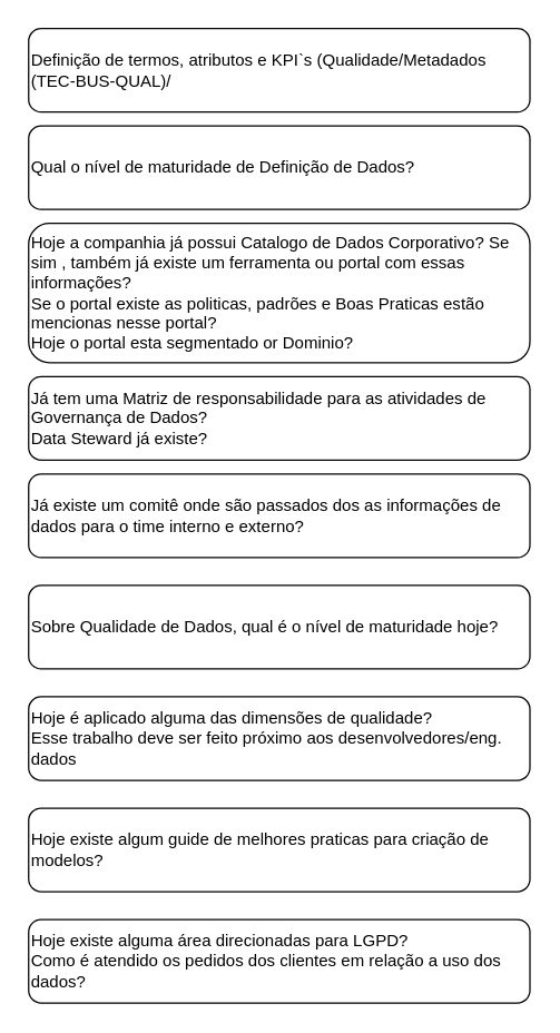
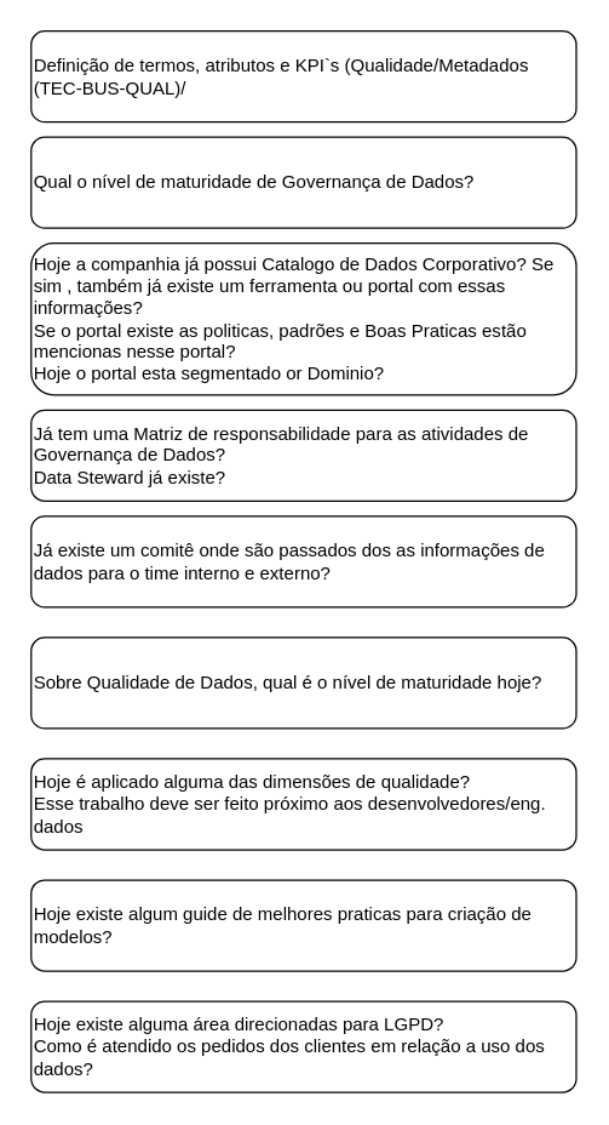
  <mxCell id="0" />
  <mxCell id="1" parent="0" />
  <mxCell id="2" value="Definição de termos, atributos e KPI`s (Qualidade/Metadados (TEC-BUS-QUAL)/" style="rounded=1;whiteSpace=wrap;html=1;align=left;" vertex="1" parent="1"><mxGeometry x="20" y="20" width="360" height="60" as="geometry" /></mxCell>
- <mxCell id="3" value="Qual o nível de maturidade de Definição de Dados?" style="rounded=1;whiteSpace=wrap;html=1;align=left;" vertex="1" parent="1"><mxGeometry x="20" y="90" width="360" height="60" as="geometry" /></mxCell>
+ <mxCell id="3" value="Qual o nível de maturidade de Governança de Dados?" style="rounded=1;whiteSpace=wrap;html=1;align=left;" vertex="1" parent="1"><mxGeometry x="20" y="90" width="360" height="60" as="geometry" /></mxCell>
  <mxCell id="4" value="Hoje a companhia já possui Catalogo de Dados Corporativo? Se sim , também já existe um ferramenta ou portal com essas informações?&amp;nbsp;&lt;br&gt;Se o portal existe as politicas, padrões e Boas Praticas estão mencionas nesse portal?&lt;br&gt;Hoje o portal esta segmentado or Dominio?" style="rounded=1;whiteSpace=wrap;html=1;align=left;" vertex="1" parent="1"><mxGeometry x="20" y="160" width="360" height="100" as="geometry" /></mxCell>
  <mxCell id="5" value="Já tem uma Matriz de responsabilidade para as atividades de Governança de Dados?&lt;br&gt;Data Steward já existe?" style="rounded=1;whiteSpace=wrap;html=1;align=left;" vertex="1" parent="1"><mxGeometry x="20" y="270" width="360" height="60" as="geometry" /></mxCell>
  <mxCell id="6" value="Já existe um comitê onde são passados dos as informações de dados para o time interno e externo?" style="rounded=1;whiteSpace=wrap;html=1;align=left;" vertex="1" parent="1"><mxGeometry x="20" y="340" width="360" height="60" as="geometry" /></mxCell>
  <mxCell id="7" value="Sobre Qualidade de Dados, qual é o nível de maturidade hoje?" style="rounded=1;whiteSpace=wrap;html=1;align=left;" vertex="1" parent="1"><mxGeometry x="20" y="420" width="360" height="60" as="geometry" /></mxCell>
  <mxCell id="8" value="Hoje é aplicado alguma das dimensões de qualidade?&lt;br&gt;Esse trabalho deve ser feito próximo aos desenvolvedores/eng. dados" style="rounded=1;whiteSpace=wrap;html=1;align=left;" vertex="1" parent="1"><mxGeometry x="20" y="500" width="360" height="60" as="geometry" /></mxCell>
  <mxCell id="9" value="Hoje existe algum guide de melhores praticas para criação de modelos?" style="rounded=1;whiteSpace=wrap;html=1;align=left;" vertex="1" parent="1"><mxGeometry x="20" y="580" width="360" height="60" as="geometry" /></mxCell>
  <mxCell id="10" value="Hoje existe alguma área direcionadas para LGPD?&lt;br&gt;Como é atendido os pedidos dos clientes em relação a uso dos dados?" style="rounded=1;whiteSpace=wrap;html=1;align=left;" vertex="1" parent="1"><mxGeometry x="20" y="660" width="360" height="60" as="geometry" /></mxCell>
